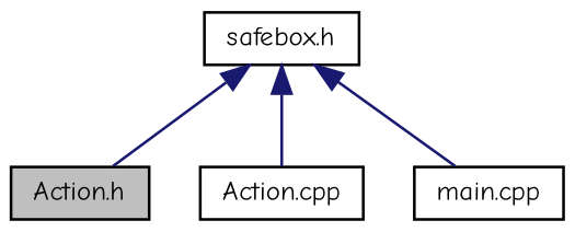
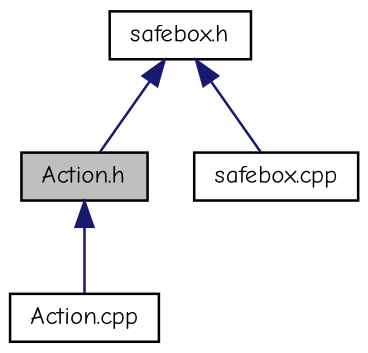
  digraph {
    fontname="Comic Neue"
    node [color=black fillcolor=white fontname="Comic Neue" fontsize=10 shape=record style=filled]
    edge [color=midnightblue dir=back fontname="Comic Neue" fontsize=10 labelfontname=Helvetica labelfontsize=10 style=solid]
    n1 [fillcolor=grey75 fontcolor=black height=0.2 label="Action.h" width=0.4]
    n2 [height=0.2 label="Action.cpp" width=0.4]
    n3 [height=0.2 label="safebox.h" width=0.4]
-   n4 [height=0.2 label="main.cpp" width=0.4]
-   n3 -> n2
+   n4 [height=0.2 label="safebox.cpp" width=0.4]
+   n1 -> n2
    n3 -> n1
    n3 -> n4
  }
